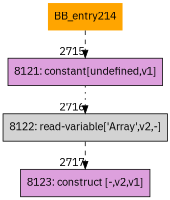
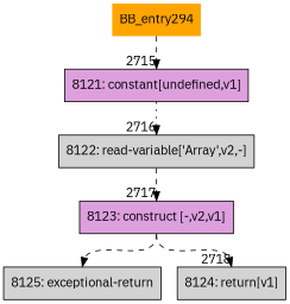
  digraph {
    fontname="IBM Plex Sans"
    rankdir=TD
    node [fillcolor=lightgrey fontname="IBM Plex Sans" shape=record style=filled]
    edge [color=black fontname="IBM Plex Sans" headport=n style=dashed tailport=s]
-   BB_entry294 [fillcolor=orange shape=none label=BB_entry214]
+   BB_entry294 [fillcolor=orange shape=none]
    n2 [fillcolor=plum label="{8121: constant[undefined,v1]}"]
    n3 [label="{8122: read-variable['Array',v2,-]}"]
    n4 [fillcolor=plum label="{8123: construct [-,v2,v1]}"]
+   n5 [label="{8125: exceptional-return}"]
+   n6 [label="{8124: return[v1]}"]
    BB_entry294 -> n2 [headlabel="    2715"]
    n2 -> n3 [headlabel="      2716" style=dotted]
    n3 -> n4 [headlabel="      2717"]
+   n4 -> n5
+   n4 -> n6 [headlabel="      2718"]
  }
